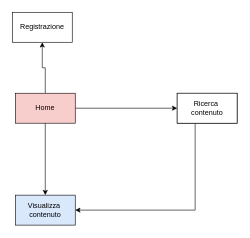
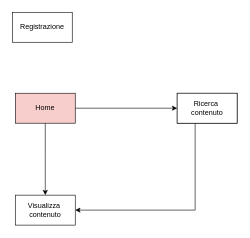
  <mxCell id="0" />
  <mxCell id="1" parent="0" />
  <mxCell id="2" style="edgeStyle=orthogonalEdgeStyle;rounded=0;orthogonalLoop=1;jettySize=auto;html=1;exitX=1;exitY=0.5;exitDx=0;exitDy=0;" parent="1" source="5" target="6" edge="1"><mxGeometry relative="1" as="geometry" /></mxCell>
  <mxCell id="3" style="edgeStyle=orthogonalEdgeStyle;rounded=0;orthogonalLoop=1;jettySize=auto;html=1;" parent="1" source="5" edge="1"><mxGeometry relative="1" as="geometry"><mxPoint x="75" y="325" as="targetPoint" /></mxGeometry></mxCell>
- <mxCell id="4" style="edgeStyle=orthogonalEdgeStyle;rounded=0;orthogonalLoop=1;jettySize=auto;html=1;entryX=0.5;entryY=1;entryDx=0;entryDy=0;" parent="1" source="5" target="10" edge="1"><mxGeometry relative="1" as="geometry" /></mxCell>
  <mxCell id="5" value="Home" style="rounded=0;whiteSpace=wrap;html=1;fillColor=#f8cecc;" parent="1" vertex="1"><mxGeometry x="25" y="155" width="100" height="50" as="geometry" /></mxCell>
  <mxCell id="6" value="Ricerca&amp;nbsp;&lt;br&gt;contenuto" style="rounded=0;whiteSpace=wrap;html=1;" parent="1" vertex="1"><mxGeometry x="295" y="155" width="100" height="50" as="geometry" /></mxCell>
- <mxCell id="7" value="Visualizza&amp;nbsp;&lt;br&gt;contenuto" style="rounded=0;whiteSpace=wrap;html=1;fillColor=#dae8fc;" parent="1" vertex="1"><mxGeometry x="25" y="325" width="100" height="50" as="geometry" /></mxCell>
+ <mxCell id="7" value="Visualizza&amp;nbsp;&lt;br&gt;contenuto" style="rounded=0;whiteSpace=wrap;html=1;" parent="1" vertex="1"><mxGeometry x="25" y="325" width="100" height="50" as="geometry" /></mxCell>
  <mxCell id="8" style="edgeStyle=orthogonalEdgeStyle;rounded=0;orthogonalLoop=1;jettySize=auto;html=1;entryX=1;entryY=0.5;entryDx=0;entryDy=0;" edge="1" parent="1" source="9" target="7"><mxGeometry relative="1" as="geometry"><Array as="points"><mxPoint x="325" y="350" /></Array></mxGeometry></mxCell>
  <mxCell id="9" value="Ricerca&amp;nbsp;&lt;br&gt;contenuto" style="rounded=0;whiteSpace=wrap;html=1;" parent="1" vertex="1"><mxGeometry x="295" y="155" width="100" height="50" as="geometry" /></mxCell>
  <mxCell id="10" value="Registrazione" style="rounded=0;whiteSpace=wrap;html=1;" parent="1" vertex="1"><mxGeometry x="20" y="20" width="100" height="50" as="geometry" /></mxCell>
